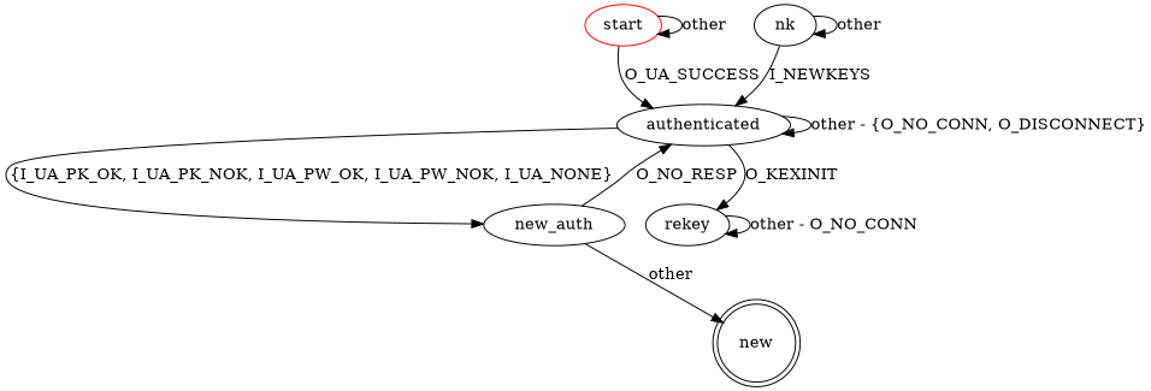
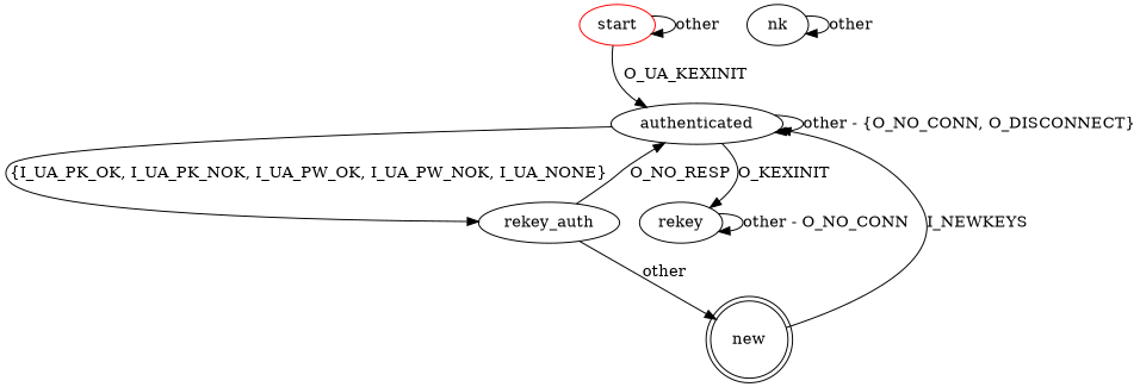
  digraph {
    start [color=red]
    authenticated
-   new_auth
+   new_auth [label=rekey_auth]
    rekey
    n5 [label=new shape=doublecircle]
    nk
    start -> start [label=other]
-   start -> authenticated [label=O_UA_SUCCESS]
+   start -> authenticated [label=O_UA_KEXINIT]
    authenticated -> authenticated [label="other - {O_NO_CONN, O_DISCONNECT}"]
    authenticated -> new_auth [label="{I_UA_PK_OK, I_UA_PK_NOK, I_UA_PW_OK, I_UA_PW_NOK, I_UA_NONE}"]
    authenticated -> rekey [label=O_KEXINIT]
    new_auth -> authenticated [label=O_NO_RESP]
    new_auth -> n5 [label=other]
    rekey -> rekey [label="other - O_NO_CONN"]
-   nk -> authenticated [label=I_NEWKEYS]
+   n5 -> authenticated [label=I_NEWKEYS]
    nk -> nk [label=other]
  }
